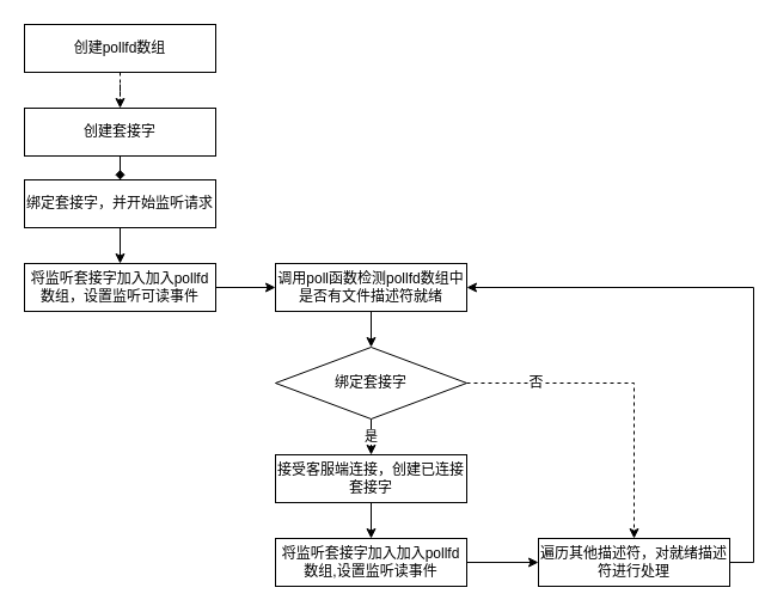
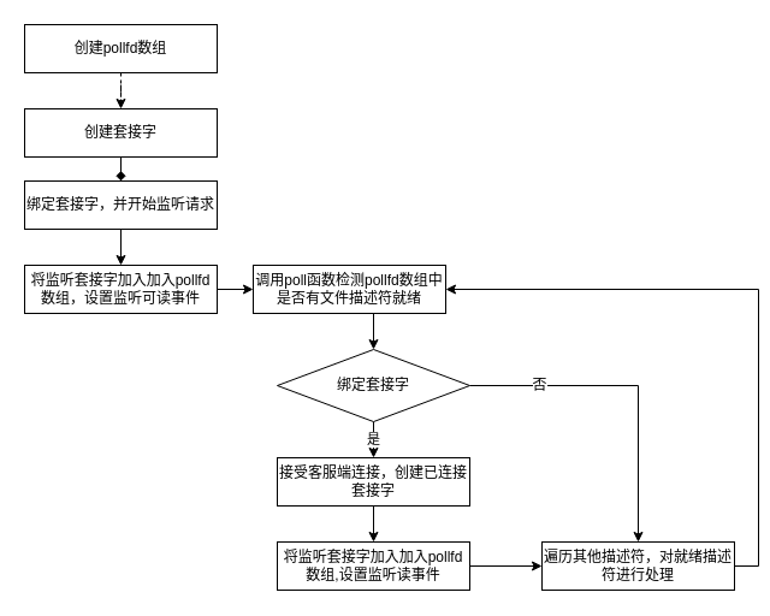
  <mxCell id="0" />
  <mxCell id="1" parent="0" />
  <mxCell id="2" style="edgeStyle=orthogonalEdgeStyle;rounded=0;orthogonalLoop=1;jettySize=auto;html=1;exitX=0.5;exitY=1;exitDx=0;exitDy=0;endArrow=diamond;" parent="1" source="3" target="8" edge="1"><mxGeometry relative="1" as="geometry" /></mxCell>
  <mxCell id="3" value="创建套接字" style="rounded=0;whiteSpace=wrap;html=1;" parent="1" vertex="1"><mxGeometry x="20" y="90" width="160" height="40" as="geometry" /></mxCell>
  <mxCell id="4" style="edgeStyle=orthogonalEdgeStyle;rounded=0;orthogonalLoop=1;jettySize=auto;html=1;exitX=1;exitY=0.5;exitDx=0;exitDy=0;entryX=1;entryY=0.5;entryDx=0;entryDy=0;" parent="1" source="5" target="14" edge="1"><mxGeometry relative="1" as="geometry" /></mxCell>
  <mxCell id="5" value="遍历其他描述符，对就绪描述符进行处理" style="rounded=0;whiteSpace=wrap;html=1;" parent="1" vertex="1"><mxGeometry x="450" y="450" width="160" height="40" as="geometry" /></mxCell>
  <mxCell id="6" style="edgeStyle=orthogonalEdgeStyle;rounded=0;orthogonalLoop=1;jettySize=auto;html=1;exitX=0.5;exitY=1;exitDx=0;exitDy=0;entryX=0.5;entryY=0;entryDx=0;entryDy=0;" parent="1" source="8" edge="1"><mxGeometry relative="1" as="geometry"><mxPoint x="100" y="160" as="targetPoint" /></mxGeometry></mxCell>
  <mxCell id="7" style="edgeStyle=orthogonalEdgeStyle;rounded=0;orthogonalLoop=1;jettySize=auto;html=1;" parent="1" source="8" target="12" edge="1"><mxGeometry relative="1" as="geometry" /></mxCell>
  <mxCell id="8" value="绑定套接字，并开始监听请求" style="rounded=0;whiteSpace=wrap;html=1;" parent="1" vertex="1"><mxGeometry x="20" y="150" width="160" height="40" as="geometry" /></mxCell>
  <mxCell id="9" style="edgeStyle=orthogonalEdgeStyle;rounded=0;orthogonalLoop=1;jettySize=auto;html=1;exitX=0.5;exitY=1;exitDx=0;exitDy=0;" parent="1" source="10" target="20" edge="1"><mxGeometry relative="1" as="geometry" /></mxCell>
  <mxCell id="10" value="接受客服端连接，创建已连接套接字" style="rounded=0;whiteSpace=wrap;html=1;" parent="1" vertex="1"><mxGeometry x="230" y="380" width="160" height="40" as="geometry" /></mxCell>
  <mxCell id="11" style="edgeStyle=orthogonalEdgeStyle;rounded=0;orthogonalLoop=1;jettySize=auto;html=1;exitX=1;exitY=0.5;exitDx=0;exitDy=0;entryX=0;entryY=0.5;entryDx=0;entryDy=0;" parent="1" source="12" target="14" edge="1"><mxGeometry relative="1" as="geometry" /></mxCell>
  <mxCell id="12" value="将监听套接字加入加入pollfd数组，设置监听可读事件" style="rounded=0;whiteSpace=wrap;html=1;" parent="1" vertex="1"><mxGeometry x="20" y="220" width="160" height="40" as="geometry" /></mxCell>
  <mxCell id="13" style="edgeStyle=orthogonalEdgeStyle;rounded=0;orthogonalLoop=1;jettySize=auto;html=1;exitX=0.5;exitY=1;exitDx=0;exitDy=0;entryX=0.5;entryY=0;entryDx=0;entryDy=0;" parent="1" source="14" target="18" edge="1"><mxGeometry relative="1" as="geometry" /></mxCell>
- <mxCell id="14" value="调用poll函数检测pollfd数组中是否有文件描述符就绪" style="rounded=0;whiteSpace=wrap;html=1;" parent="1" vertex="1"><mxGeometry x="230" y="220" width="160" height="40" as="geometry" /></mxCell>
+ <mxCell id="14" value="调用poll函数检测pollfd数组中是否有文件描述符就绪" style="rounded=0;whiteSpace=wrap;html=1;" parent="1" vertex="1"><mxGeometry x="210" y="220" width="160" height="40" as="geometry" /></mxCell>
  <mxCell id="15" value="是" style="edgeStyle=orthogonalEdgeStyle;rounded=0;orthogonalLoop=1;jettySize=auto;html=1;exitX=0.5;exitY=1;exitDx=0;exitDy=0;" parent="1" source="18" target="10" edge="1"><mxGeometry relative="1" as="geometry" /></mxCell>
- <mxCell id="16" style="edgeStyle=orthogonalEdgeStyle;rounded=0;orthogonalLoop=1;jettySize=auto;html=1;exitX=1;exitY=0.5;exitDx=0;exitDy=0;dashed=1;" parent="1" source="18" target="5" edge="1"><mxGeometry relative="1" as="geometry" /></mxCell>
+ <mxCell id="16" style="edgeStyle=orthogonalEdgeStyle;rounded=0;orthogonalLoop=1;jettySize=auto;html=1;exitX=1;exitY=0.5;exitDx=0;exitDy=0;" parent="1" source="18" target="5" edge="1"><mxGeometry relative="1" as="geometry" /></mxCell>
  <mxCell id="17" value="否" style="text;html=1;resizable=0;points=[];align=center;verticalAlign=middle;labelBackgroundColor=#ffffff;" parent="16" vertex="1" connectable="0"><mxGeometry x="-0.578" y="1" relative="1" as="geometry"><mxPoint as="offset" /></mxGeometry></mxCell>
  <mxCell id="18" value="绑定套接字" style="rhombus;whiteSpace=wrap;html=1;" parent="1" vertex="1"><mxGeometry x="230" y="290" width="160" height="60" as="geometry" /></mxCell>
  <mxCell id="19" style="edgeStyle=orthogonalEdgeStyle;rounded=0;orthogonalLoop=1;jettySize=auto;html=1;exitX=1;exitY=0.5;exitDx=0;exitDy=0;" parent="1" source="20" target="5" edge="1"><mxGeometry relative="1" as="geometry" /></mxCell>
  <mxCell id="20" value="将监听套接字加入加入pollfd数组,设置监听读事件" style="rounded=0;whiteSpace=wrap;html=1;" parent="1" vertex="1"><mxGeometry x="230" y="450" width="160" height="40" as="geometry" /></mxCell>
  <mxCell id="21" style="edgeStyle=orthogonalEdgeStyle;rounded=0;orthogonalLoop=1;jettySize=auto;html=1;exitX=0.5;exitY=1;exitDx=0;exitDy=0;dashed=1;" parent="1" source="22" target="3" edge="1"><mxGeometry relative="1" as="geometry" /></mxCell>
  <mxCell id="22" value="创建pollfd数组" style="rounded=0;whiteSpace=wrap;html=1;" parent="1" vertex="1"><mxGeometry x="20" y="20" width="160" height="40" as="geometry" /></mxCell>
